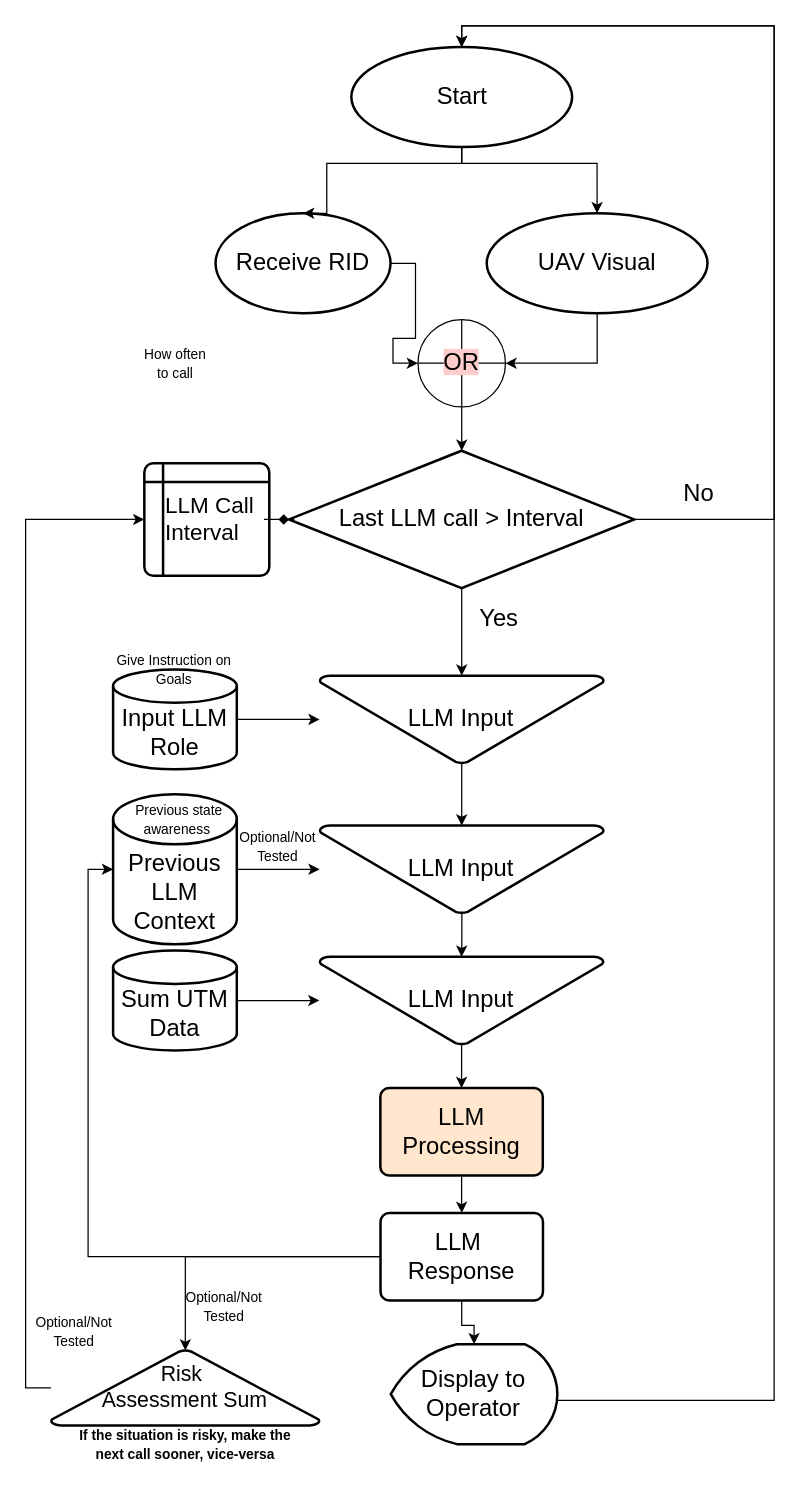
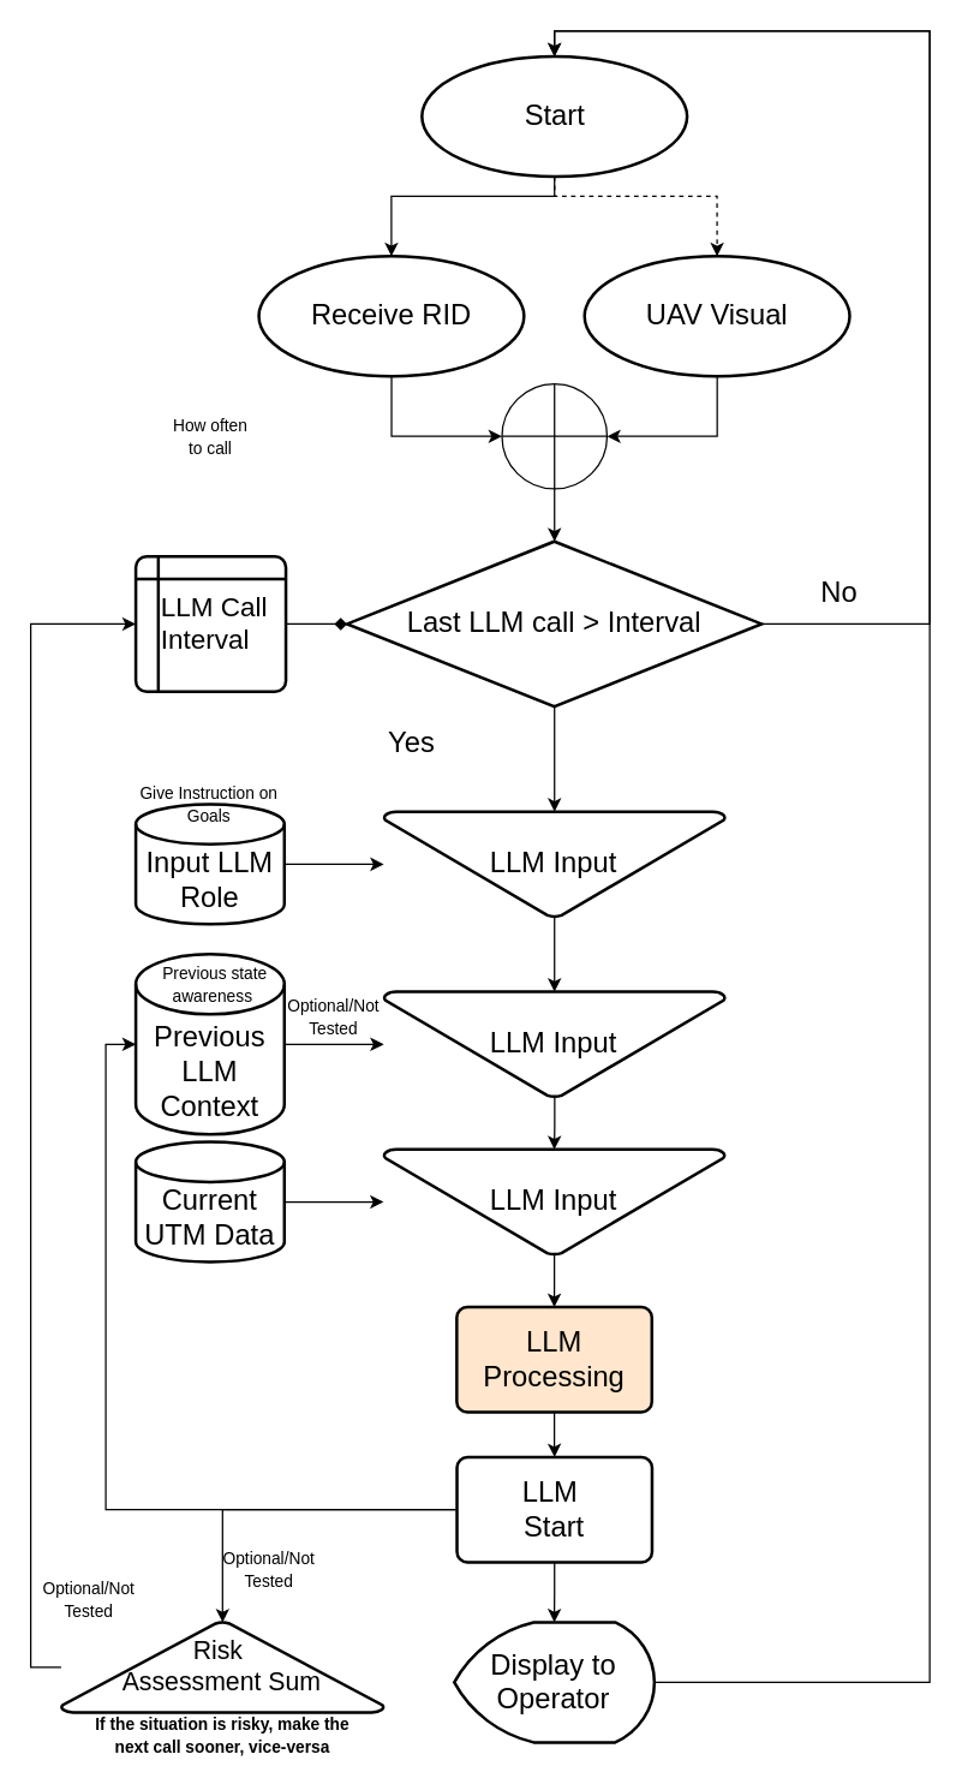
  <mxCell id="0" />
  <mxCell id="1" parent="0" />
  <mxCell id="2" value="&lt;font style=&quot;font-size: 19px;&quot;&gt;Last LLM call &amp;gt; Interval&lt;/font&gt;" style="strokeWidth=2;html=1;shape=mxgraph.flowchart.decision;whiteSpace=wrap;" vertex="1" parent="1"><mxGeometry x="230.75" y="360" width="276.25" height="110" as="geometry" /></mxCell>
  <mxCell id="3" style="edgeStyle=orthogonalEdgeStyle;rounded=0;orthogonalLoop=1;jettySize=auto;html=1;" edge="1" parent="1" source="4" target="2"><mxGeometry relative="1" as="geometry" /></mxCell>
  <mxCell id="4" value="" style="verticalLabelPosition=bottom;verticalAlign=top;html=1;shape=mxgraph.flowchart.summing_function;" vertex="1" parent="1"><mxGeometry x="334" y="255" width="70" height="70" as="geometry" /></mxCell>
- <mxCell id="5" value="&lt;div style=&quot;font-size: 19px;&quot;&gt;Receive RID&lt;br&gt;&lt;/div&gt;" style="strokeWidth=2;html=1;shape=mxgraph.flowchart.start_1;whiteSpace=wrap;" vertex="1" parent="1"><mxGeometry x="172" y="170" width="140" height="80" as="geometry" /></mxCell>
+ <mxCell id="5" value="&lt;div style=&quot;font-size: 19px;&quot;&gt;Receive RID&lt;br&gt;&lt;/div&gt;" style="strokeWidth=2;html=1;shape=mxgraph.flowchart.start_1;whiteSpace=wrap;" vertex="1" parent="1"><mxGeometry x="172" y="170" width="176.67" height="80" as="geometry" /></mxCell>
  <mxCell id="6" value="&lt;div style=&quot;font-size: 19px;&quot;&gt;UAV Visual&lt;br&gt;&lt;/div&gt;" style="strokeWidth=2;html=1;shape=mxgraph.flowchart.start_1;whiteSpace=wrap;" vertex="1" parent="1"><mxGeometry x="389" y="170" width="176.67" height="80" as="geometry" /></mxCell>
  <mxCell id="7" style="edgeStyle=orthogonalEdgeStyle;rounded=0;orthogonalLoop=1;jettySize=auto;html=1;entryX=1;entryY=0.5;entryDx=0;entryDy=0;entryPerimeter=0;" edge="1" parent="1" source="6" target="4"><mxGeometry relative="1" as="geometry" /></mxCell>
  <mxCell id="8" style="edgeStyle=orthogonalEdgeStyle;rounded=0;orthogonalLoop=1;jettySize=auto;html=1;entryX=0;entryY=0.5;entryDx=0;entryDy=0;entryPerimeter=0;" edge="1" parent="1" source="5" target="4"><mxGeometry relative="1" as="geometry" /></mxCell>
- <mxCell id="9" value="&lt;font style=&quot;font-size: 18px;&quot;&gt;&amp;nbsp; &amp;nbsp;LLM Call&lt;/font&gt;&lt;div style=&quot;font-size: 18px;&quot;&gt;&lt;font style=&quot;font-size: 18px;&quot;&gt;&amp;nbsp; &amp;nbsp;Interval&lt;/font&gt;&lt;/div&gt;" style="shape=internalStorage;whiteSpace=wrap;html=1;dx=15;dy=15;rounded=1;arcSize=8;strokeWidth=2;align=left;" vertex="1" parent="1"><mxGeometry x="115" y="370" width="100" height="90" as="geometry" /></mxCell>
+ <mxCell id="9" value="&lt;font style=&quot;font-size: 18px;&quot;&gt;&amp;nbsp; &amp;nbsp;LLM Call&lt;/font&gt;&lt;div style=&quot;font-size: 18px;&quot;&gt;&lt;font style=&quot;font-size: 18px;&quot;&gt;&amp;nbsp; &amp;nbsp;Interval&lt;/font&gt;&lt;/div&gt;" style="shape=internalStorage;whiteSpace=wrap;html=1;dx=15;dy=15;rounded=1;arcSize=8;strokeWidth=2;align=left;" vertex="1" parent="1"><mxGeometry x="90" y="370" width="100" height="90" as="geometry" /></mxCell>
  <mxCell id="10" value="&lt;div style=&quot;font-size: 19px;&quot;&gt;Start&lt;br&gt;&lt;/div&gt;" style="strokeWidth=2;html=1;shape=mxgraph.flowchart.start_1;whiteSpace=wrap;" vertex="1" parent="1"><mxGeometry x="280.67" y="37" width="176.67" height="80" as="geometry" /></mxCell>
  <mxCell id="11" style="edgeStyle=orthogonalEdgeStyle;rounded=0;orthogonalLoop=1;jettySize=auto;html=1;entryX=0.5;entryY=0;entryDx=0;entryDy=0;entryPerimeter=0;" edge="1" parent="1" source="2" target="10"><mxGeometry relative="1" as="geometry"><Array as="points"><mxPoint x="619" y="415" /><mxPoint x="619" y="20" /><mxPoint x="369" y="20" /></Array></mxGeometry></mxCell>
  <mxCell id="12" value="&lt;font style=&quot;font-size: 19px;&quot;&gt;No&lt;/font&gt;" style="text;html=1;align=center;verticalAlign=middle;whiteSpace=wrap;rounded=0;" vertex="1" parent="1"><mxGeometry x="529" y="380" width="60" height="30" as="geometry" /></mxCell>
  <mxCell id="13" style="edgeStyle=orthogonalEdgeStyle;rounded=0;orthogonalLoop=1;jettySize=auto;html=1;entryX=0;entryY=0.5;entryDx=0;entryDy=0;entryPerimeter=0;endArrow=diamond;" edge="1" parent="1" source="9" target="2"><mxGeometry relative="1" as="geometry" /></mxCell>
- <mxCell id="14" value="&lt;font style=&quot;font-size: 19px;&quot;&gt;Yes&lt;/font&gt;" style="text;html=1;align=center;verticalAlign=middle;whiteSpace=wrap;rounded=0;" vertex="1" parent="1"><mxGeometry x="369" y="480" width="60" height="30" as="geometry" /></mxCell>
- <mxCell id="15" style="edgeStyle=orthogonalEdgeStyle;rounded=0;orthogonalLoop=1;jettySize=auto;html=1;entryX=0.5;entryY=0;entryDx=0;entryDy=0;entryPerimeter=0;" edge="1" parent="1" source="10" target="6"><mxGeometry relative="1" as="geometry"><Array as="points"><mxPoint x="369" y="130" /><mxPoint x="477" y="130" /></Array></mxGeometry></mxCell>
+ <mxCell id="14" value="&lt;font style=&quot;font-size: 19px;&quot;&gt;Yes&lt;/font&gt;" style="text;html=1;align=center;verticalAlign=middle;whiteSpace=wrap;rounded=0;" vertex="1" parent="1"><mxGeometry x="244" y="480" width="60" height="30" as="geometry" /></mxCell>
+ <mxCell id="15" style="edgeStyle=orthogonalEdgeStyle;rounded=0;orthogonalLoop=1;jettySize=auto;html=1;entryX=0.5;entryY=0;entryDx=0;entryDy=0;entryPerimeter=0;dashed=1;" edge="1" parent="1" source="10" target="6"><mxGeometry relative="1" as="geometry"><Array as="points"><mxPoint x="369" y="130" /><mxPoint x="477" y="130" /></Array></mxGeometry></mxCell>
  <mxCell id="16" style="edgeStyle=orthogonalEdgeStyle;rounded=0;orthogonalLoop=1;jettySize=auto;html=1;entryX=0.5;entryY=0;entryDx=0;entryDy=0;entryPerimeter=0;" edge="1" parent="1" source="10" target="5"><mxGeometry relative="1" as="geometry"><Array as="points"><mxPoint x="369" y="130" /><mxPoint x="261" y="130" /></Array></mxGeometry></mxCell>
  <mxCell id="17" style="edgeStyle=orthogonalEdgeStyle;rounded=0;orthogonalLoop=1;jettySize=auto;html=1;" edge="1" parent="1" source="18" target="24"><mxGeometry relative="1" as="geometry" /></mxCell>
  <mxCell id="18" value="&lt;font style=&quot;font-size: 19px;&quot;&gt;LLM Input&lt;/font&gt;" style="strokeWidth=2;html=1;shape=mxgraph.flowchart.merge_or_storage;whiteSpace=wrap;" vertex="1" parent="1"><mxGeometry x="255.26" y="540" width="227.49" height="70" as="geometry" /></mxCell>
  <mxCell id="19" style="edgeStyle=orthogonalEdgeStyle;rounded=0;orthogonalLoop=1;jettySize=auto;html=1;entryX=0.5;entryY=0;entryDx=0;entryDy=0;entryPerimeter=0;" edge="1" parent="1" source="2" target="18"><mxGeometry relative="1" as="geometry" /></mxCell>
  <mxCell id="20" value="&lt;div&gt;&lt;font style=&quot;font-size: 19px;&quot;&gt;&lt;br&gt;&lt;/font&gt;&lt;/div&gt;&lt;font style=&quot;font-size: 19px;&quot;&gt;&lt;div&gt;&lt;span style=&quot;background-color: initial;&quot;&gt;Input LLM Role&lt;/span&gt;&lt;br&gt;&lt;/div&gt;&lt;/font&gt;" style="strokeWidth=2;html=1;shape=mxgraph.flowchart.database;whiteSpace=wrap;" vertex="1" parent="1"><mxGeometry x="90" y="535" width="99" height="80" as="geometry" /></mxCell>
- <mxCell id="21" value="&lt;font style=&quot;font-size: 19px;&quot;&gt;Display to Operator&lt;/font&gt;" style="strokeWidth=2;html=1;shape=mxgraph.flowchart.display;whiteSpace=wrap;" vertex="1" parent="1"><mxGeometry x="312.2" y="1075" width="133.33" height="80" as="geometry" /></mxCell>
+ <mxCell id="21" value="&lt;font style=&quot;font-size: 19px;&quot;&gt;Display to Operator&lt;/font&gt;" style="strokeWidth=2;html=1;shape=mxgraph.flowchart.display;whiteSpace=wrap;" vertex="1" parent="1"><mxGeometry x="302.2" y="1080" width="133.33" height="80" as="geometry" /></mxCell>
  <mxCell id="22" value="&lt;div&gt;&lt;br&gt;&lt;/div&gt;&lt;div&gt;&lt;span style=&quot;font-size: 19px;&quot;&gt;&lt;br&gt;&lt;/span&gt;&lt;/div&gt;&lt;div&gt;&lt;span style=&quot;font-size: 19px;&quot;&gt;Previous LLM Context&lt;/span&gt;&lt;br&gt;&lt;/div&gt;" style="strokeWidth=2;html=1;shape=mxgraph.flowchart.database;whiteSpace=wrap;" vertex="1" parent="1"><mxGeometry x="90" y="635" width="99" height="120" as="geometry" /></mxCell>
- <mxCell id="23" value="&lt;div&gt;&lt;font style=&quot;font-size: 19px;&quot;&gt;&lt;br&gt;&lt;/font&gt;&lt;/div&gt;&lt;font style=&quot;font-size: 19px;&quot;&gt;&lt;div&gt;&lt;span style=&quot;background-color: initial;&quot;&gt;Sum UTM Data&lt;/span&gt;&lt;br&gt;&lt;/div&gt;&lt;/font&gt;" style="strokeWidth=2;html=1;shape=mxgraph.flowchart.database;whiteSpace=wrap;" vertex="1" parent="1"><mxGeometry x="90" y="760" width="99" height="80" as="geometry" /></mxCell>
+ <mxCell id="23" value="&lt;div&gt;&lt;font style=&quot;font-size: 19px;&quot;&gt;&lt;br&gt;&lt;/font&gt;&lt;/div&gt;&lt;font style=&quot;font-size: 19px;&quot;&gt;&lt;div&gt;&lt;span style=&quot;background-color: initial;&quot;&gt;Current UTM Data&lt;/span&gt;&lt;br&gt;&lt;/div&gt;&lt;/font&gt;" style="strokeWidth=2;html=1;shape=mxgraph.flowchart.database;whiteSpace=wrap;" vertex="1" parent="1"><mxGeometry x="90" y="760" width="99" height="80" as="geometry" /></mxCell>
  <mxCell id="24" value="&lt;font style=&quot;font-size: 19px;&quot;&gt;LLM Input&lt;/font&gt;" style="strokeWidth=2;html=1;shape=mxgraph.flowchart.merge_or_storage;whiteSpace=wrap;" vertex="1" parent="1"><mxGeometry x="255.26" y="660" width="227.49" height="70" as="geometry" /></mxCell>
  <mxCell id="25" style="edgeStyle=orthogonalEdgeStyle;rounded=0;orthogonalLoop=1;jettySize=auto;html=1;entryX=0;entryY=0.5;entryDx=0;entryDy=0;entryPerimeter=0;" edge="1" parent="1" source="20" target="18"><mxGeometry relative="1" as="geometry" /></mxCell>
  <mxCell id="26" style="edgeStyle=orthogonalEdgeStyle;rounded=0;orthogonalLoop=1;jettySize=auto;html=1;entryX=0;entryY=0.5;entryDx=0;entryDy=0;entryPerimeter=0;" edge="1" parent="1" source="22" target="24"><mxGeometry relative="1" as="geometry" /></mxCell>
  <mxCell id="27" style="edgeStyle=orthogonalEdgeStyle;rounded=0;orthogonalLoop=1;jettySize=auto;html=1;entryX=0.5;entryY=0;entryDx=0;entryDy=0;" edge="1" parent="1" source="28" target="32"><mxGeometry relative="1" as="geometry" /></mxCell>
  <mxCell id="28" value="&lt;font style=&quot;font-size: 19px;&quot;&gt;LLM Input&lt;/font&gt;" style="strokeWidth=2;html=1;shape=mxgraph.flowchart.merge_or_storage;whiteSpace=wrap;" vertex="1" parent="1"><mxGeometry x="255.13" y="765" width="227.49" height="70" as="geometry" /></mxCell>
  <mxCell id="29" style="edgeStyle=orthogonalEdgeStyle;rounded=0;orthogonalLoop=1;jettySize=auto;html=1;entryX=0;entryY=0.5;entryDx=0;entryDy=0;entryPerimeter=0;" edge="1" parent="1" source="23" target="28"><mxGeometry relative="1" as="geometry" /></mxCell>
  <mxCell id="30" style="edgeStyle=orthogonalEdgeStyle;rounded=0;orthogonalLoop=1;jettySize=auto;html=1;entryX=0.5;entryY=0;entryDx=0;entryDy=0;entryPerimeter=0;" edge="1" parent="1" source="24" target="28"><mxGeometry relative="1" as="geometry" /></mxCell>
  <mxCell id="31" style="edgeStyle=orthogonalEdgeStyle;rounded=0;orthogonalLoop=1;jettySize=auto;html=1;entryX=0.5;entryY=0;entryDx=0;entryDy=0;" edge="1" parent="1" source="32" target="34"><mxGeometry relative="1" as="geometry" /></mxCell>
  <mxCell id="32" value="&lt;font style=&quot;font-size: 19px;&quot;&gt;LLM Processing&lt;/font&gt;" style="rounded=1;whiteSpace=wrap;html=1;absoluteArcSize=1;arcSize=14;strokeWidth=2;fillColor=#ffe6cc;" vertex="1" parent="1"><mxGeometry x="303.87" y="870" width="130" height="70" as="geometry" /></mxCell>
  <mxCell id="33" style="edgeStyle=orthogonalEdgeStyle;rounded=0;orthogonalLoop=1;jettySize=auto;html=1;" edge="1" parent="1" source="34" target="39"><mxGeometry relative="1" as="geometry" /></mxCell>
- <mxCell id="34" value="&lt;font style=&quot;font-size: 19px;&quot;&gt;LLM&amp;nbsp;&lt;/font&gt;&lt;div&gt;&lt;font style=&quot;font-size: 19px;&quot;&gt;Response&lt;/font&gt;&lt;/div&gt;" style="rounded=1;whiteSpace=wrap;html=1;absoluteArcSize=1;arcSize=14;strokeWidth=2;" vertex="1" parent="1"><mxGeometry x="304.01" y="970" width="130" height="70" as="geometry" /></mxCell>
+ <mxCell id="34" value="&lt;font style=&quot;font-size: 19px;&quot;&gt;LLM&amp;nbsp;&lt;/font&gt;&lt;div&gt;&lt;font style=&quot;font-size: 19px;&quot;&gt;Start&lt;/font&gt;&lt;/div&gt;" style="rounded=1;whiteSpace=wrap;html=1;absoluteArcSize=1;arcSize=14;strokeWidth=2;" vertex="1" parent="1"><mxGeometry x="304.01" y="970" width="130" height="70" as="geometry" /></mxCell>
  <mxCell id="35" style="edgeStyle=orthogonalEdgeStyle;rounded=0;orthogonalLoop=1;jettySize=auto;html=1;exitX=0;exitY=0.5;exitDx=0;exitDy=0;entryX=0;entryY=0.5;entryDx=0;entryDy=0;entryPerimeter=0;" edge="1" parent="1" source="34" target="22"><mxGeometry relative="1" as="geometry" /></mxCell>
  <mxCell id="36" style="edgeStyle=orthogonalEdgeStyle;rounded=0;orthogonalLoop=1;jettySize=auto;html=1;entryX=0.5;entryY=0;entryDx=0;entryDy=0;entryPerimeter=0;" edge="1" parent="1" source="34" target="21"><mxGeometry relative="1" as="geometry" /></mxCell>
  <mxCell id="37" style="edgeStyle=orthogonalEdgeStyle;rounded=0;orthogonalLoop=1;jettySize=auto;html=1;entryX=0.5;entryY=0;entryDx=0;entryDy=0;entryPerimeter=0;" edge="1" parent="1" source="21" target="10"><mxGeometry relative="1" as="geometry"><Array as="points"><mxPoint x="619" y="1120" /><mxPoint x="619" y="20" /><mxPoint x="369" y="20" /></Array></mxGeometry></mxCell>
  <mxCell id="38" style="edgeStyle=orthogonalEdgeStyle;rounded=0;orthogonalLoop=1;jettySize=auto;html=1;entryX=0;entryY=0.5;entryDx=0;entryDy=0;" edge="1" parent="1" source="39" target="9"><mxGeometry relative="1" as="geometry"><Array as="points"><mxPoint x="20" y="1110" /><mxPoint x="20" y="415" /></Array></mxGeometry></mxCell>
  <mxCell id="39" value="&lt;font style=&quot;font-size: 17px;&quot;&gt;Risk&amp;nbsp;&lt;/font&gt;&lt;div style=&quot;font-size: 17px;&quot;&gt;&lt;font style=&quot;font-size: 17px;&quot;&gt;Assessment Sum&lt;/font&gt;&lt;/div&gt;" style="strokeWidth=2;html=1;shape=mxgraph.flowchart.extract_or_measurement;whiteSpace=wrap;" vertex="1" parent="1"><mxGeometry x="40.26" y="1080" width="215" height="60" as="geometry" /></mxCell>
  <mxCell id="40" value="&lt;font style=&quot;font-size: 11px;&quot;&gt;Optional/Not Tested&lt;/font&gt;" style="text;html=1;align=center;verticalAlign=middle;whiteSpace=wrap;rounded=0;" vertex="1" parent="1"><mxGeometry x="192" y="662" width="60" height="30" as="geometry" /></mxCell>
  <mxCell id="41" value="&lt;font style=&quot;font-size: 11px;&quot;&gt;Optional/Not Tested&lt;/font&gt;" style="text;html=1;align=center;verticalAlign=middle;whiteSpace=wrap;rounded=0;" vertex="1" parent="1"><mxGeometry x="149" y="1030" width="60" height="30" as="geometry" /></mxCell>
  <mxCell id="42" value="&lt;font style=&quot;font-size: 11px;&quot;&gt;Optional/Not Tested&lt;/font&gt;" style="text;html=1;align=center;verticalAlign=middle;whiteSpace=wrap;rounded=0;" vertex="1" parent="1"><mxGeometry x="29" y="1050" width="60" height="30" as="geometry" /></mxCell>
- <mxCell id="43" value="&lt;font style=&quot;font-size: 19px; background-color: rgb(255, 204, 204);&quot;&gt;OR&lt;/font&gt;" style="text;html=1;align=center;verticalAlign=middle;whiteSpace=wrap;rounded=0;" vertex="1" parent="1"><mxGeometry x="338.87" y="275" width="60" height="30" as="geometry" /></mxCell>
  <mxCell id="44" value="&lt;font style=&quot;font-size: 11px;&quot;&gt;How often to call&lt;/font&gt;" style="text;html=1;align=center;verticalAlign=middle;whiteSpace=wrap;rounded=0;" vertex="1" parent="1"><mxGeometry x="109.5" y="275" width="60" height="30" as="geometry" /></mxCell>
  <mxCell id="45" value="&lt;font style=&quot;font-size: 11px;&quot;&gt;Give Instruction on Goals&lt;/font&gt;" style="text;html=1;align=center;verticalAlign=middle;whiteSpace=wrap;rounded=0;" vertex="1" parent="1"><mxGeometry x="89" y="520" width="99.5" height="30" as="geometry" /></mxCell>
  <mxCell id="46" value="&lt;font style=&quot;font-size: 11px;&quot;&gt;Previous state awareness&amp;nbsp;&lt;/font&gt;" style="text;html=1;align=center;verticalAlign=middle;whiteSpace=wrap;rounded=0;" vertex="1" parent="1"><mxGeometry x="92.5" y="640" width="99.5" height="30" as="geometry" /></mxCell>
  <mxCell id="47" value="&lt;font style=&quot;font-size: 11px;&quot;&gt;If the situation is risky, make the next call sooner, vice-versa&lt;/font&gt;" style="text;html=1;align=center;verticalAlign=middle;whiteSpace=wrap;rounded=0;fontStyle=1" vertex="1" parent="1"><mxGeometry x="57.76" y="1140" width="180" height="30" as="geometry" /></mxCell>
